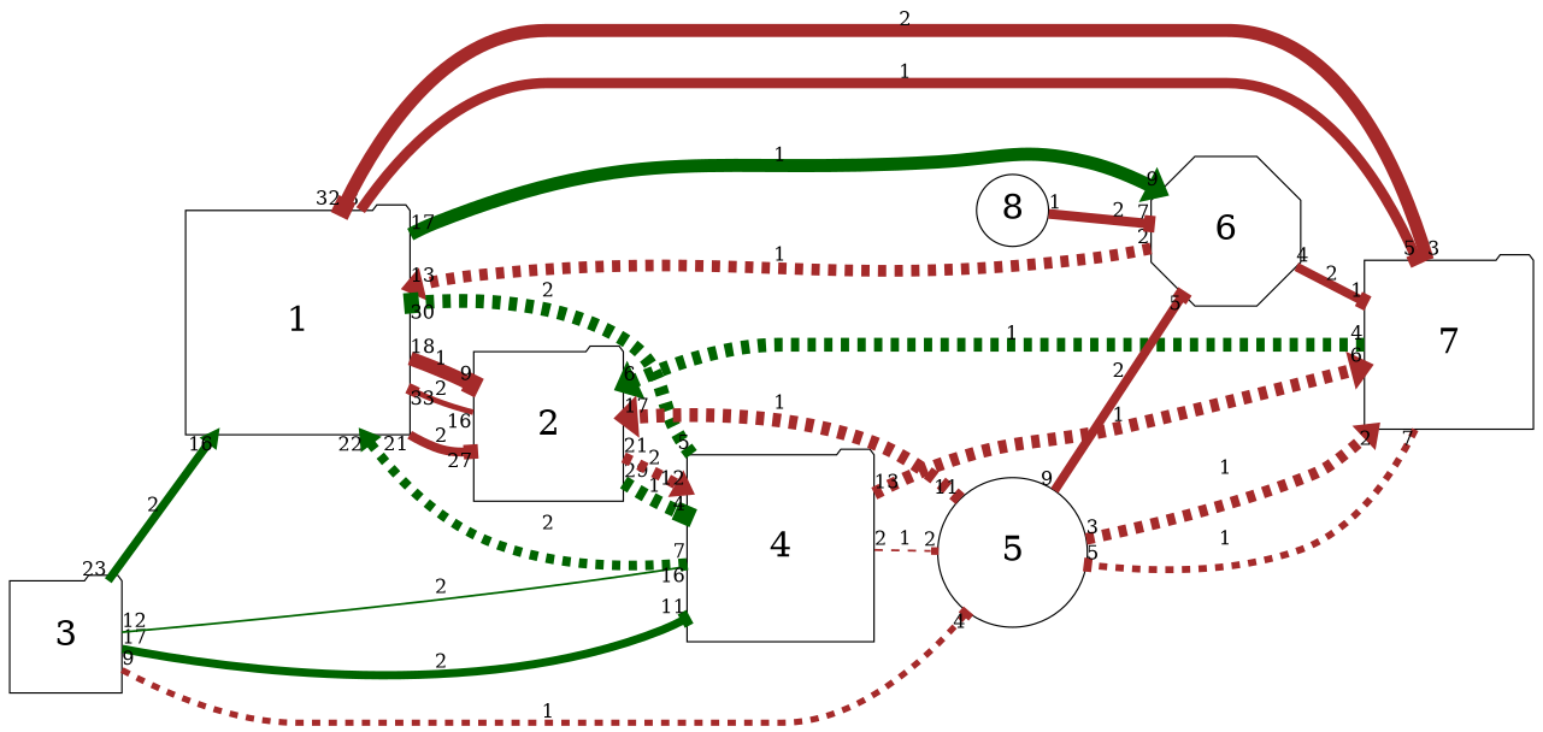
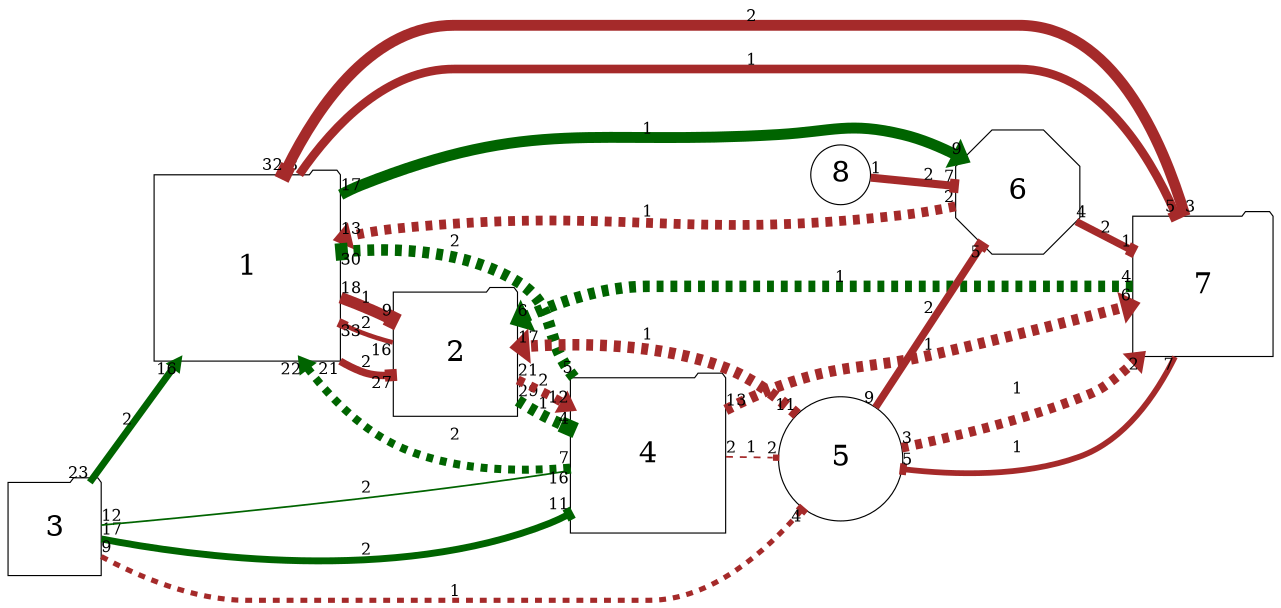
  digraph {
    rankdir=LR
    scale=1
    splines=spline
    node [fontsize=25 shape=folder]
    edge [arrowhead=tee arrowsize=0.5 capacity=2 color=brown from_pd=20 headlabel=5 penwidth=10.0 pt=1 splines=true style=bold taillabel=21 to_pd=4]
    n1 [height=2.25 label=1 width=2.25]
    n2 [height=1.5 label=2 width=1.5]
    n3 [height=1.5 label=6 shape=octagon width=1.5]
    n4 [height=1.6875 label=7 width=1.6875]
    n5 [height=1.875 label=4 width=1.875]
    n6 [height=1.5 label=5 shape=ellipse width=1.5]
    n7 [height=1.125 label=3 width=1.125]
    n8 [height=0.71693 label=8 shape=circle width=0.71693]
    n1 -> n2 [arrowhead=box headlabel=27 label=2 penwidth=6.5 pt=8 to_pd=26]
    n1 -> n2 [capacity=1 from_pd=17 headlabel=9 label=1 taillabel=18 to_pd=8]
    n1 -> n3 [arrowhead=normal capacity=1 color=darkgreen from_pd=16 headlabel=9 label=1 penwidth=9.5 pt=2 taillabel=17 to_pd=8]
    n1 -> n4 [capacity=1 from_pd=7 label=1 penwidth=7.5 pt=6 taillabel=8]
    n2 -> n1 [arrowhead=box from_pd=15 headlabel=33 label=2 penwidth=4.0 pt=13 taillabel=16 to_pd=32]
    n2 -> n5 [arrowhead=box capacity=1 color=darkgreen from_pd=28 headlabel=4 label=1 style=dashed taillabel=29 to_pd=3]
    n2 -> n5 [arrowhead=normal headlabel=12 label=2 penwidth=8.0 pt=5 style=dashed to_pd=11]
    n3 -> n1 [arrowhead=normal capacity=1 from_pd=1 headlabel=13 label=1 penwidth=8.5 pt=4 style=dashed taillabel=2 to_pd=12]
    n3 -> n4 [from_pd=3 headlabel=1 label=2 penwidth=6.5 pt=8 taillabel=4 to_pd=0]
    n4 -> n1 [arrowhead=box from_pd=2 headlabel=32 label=2 penwidth=9.5 pt=2 taillabel=3 to_pd=31]
    n4 -> n2 [arrowhead=normal capacity=1 color=darkgreen from_pd=3 headlabel=6 label=1 style=dashed taillabel=4 to_pd=5]
-   n4 -> n6 [capacity=1 from_pd=6 label=1 penwidth=5.0 pt=11 style=dashed taillabel=7]
+   n4 -> n6 [capacity=1 from_pd=6 label=1 penwidth=5.0 pt=11 taillabel=7]
    n5 -> n1 [arrowhead=normal color=darkgreen from_pd=6 headlabel=22 label=2 penwidth=7.0 pt=7 style=dashed taillabel=7 to_pd=21]
    n5 -> n1 [color=darkgreen from_pd=4 headlabel=30 label=2 style=dashed taillabel=5 to_pd=29]
    n5 -> n4 [arrowhead=normal capacity=1 from_pd=12 headlabel=6 label=1 penwidth=9.5 pt=2 style=dashed taillabel=13 to_pd=5]
    n5 -> n6 [arrowhead=box capacity=1 from_pd=1 headlabel=2 label=1 penwidth=1.5 pt=18 style=dashed taillabel=2 to_pd=1]
    n6 -> n2 [arrowhead=normal capacity=1 from_pd=10 headlabel=17 label=1 style=dashed taillabel=11 to_pd=16]
    n6 -> n3 [from_pd=8 label=2 penwidth=6.5 pt=8 taillabel=9]
    n6 -> n4 [arrowhead=normal capacity=1 from_pd=2 headlabel=2 label=1 penwidth=8.5 pt=4 style=dashed taillabel=3 to_pd=1]
    n7 -> n1 [arrowhead=normal color=darkgreen from_pd=22 headlabel=16 label=2 penwidth=6.0 pt=9 taillabel=23 to_pd=15]
    n7 -> n5 [color=darkgreen from_pd=16 headlabel=11 label=2 penwidth=6.0 pt=9 taillabel=17 to_pd=10]
    n7 -> n5 [arrowhead=box color=darkgreen from_pd=11 headlabel=16 label=2 penwidth=1.5 pt=18 taillabel=12 to_pd=15]
    n7 -> n6 [capacity=1 from_pd=8 headlabel=4 label=1 penwidth=4.5 pt=12 style=dashed taillabel=9 to_pd=3]
    n8 -> n3 [from_pd=0 headlabel=7 label=2 penwidth=7.0 pt=7 taillabel=1 to_pd=6]
  }
